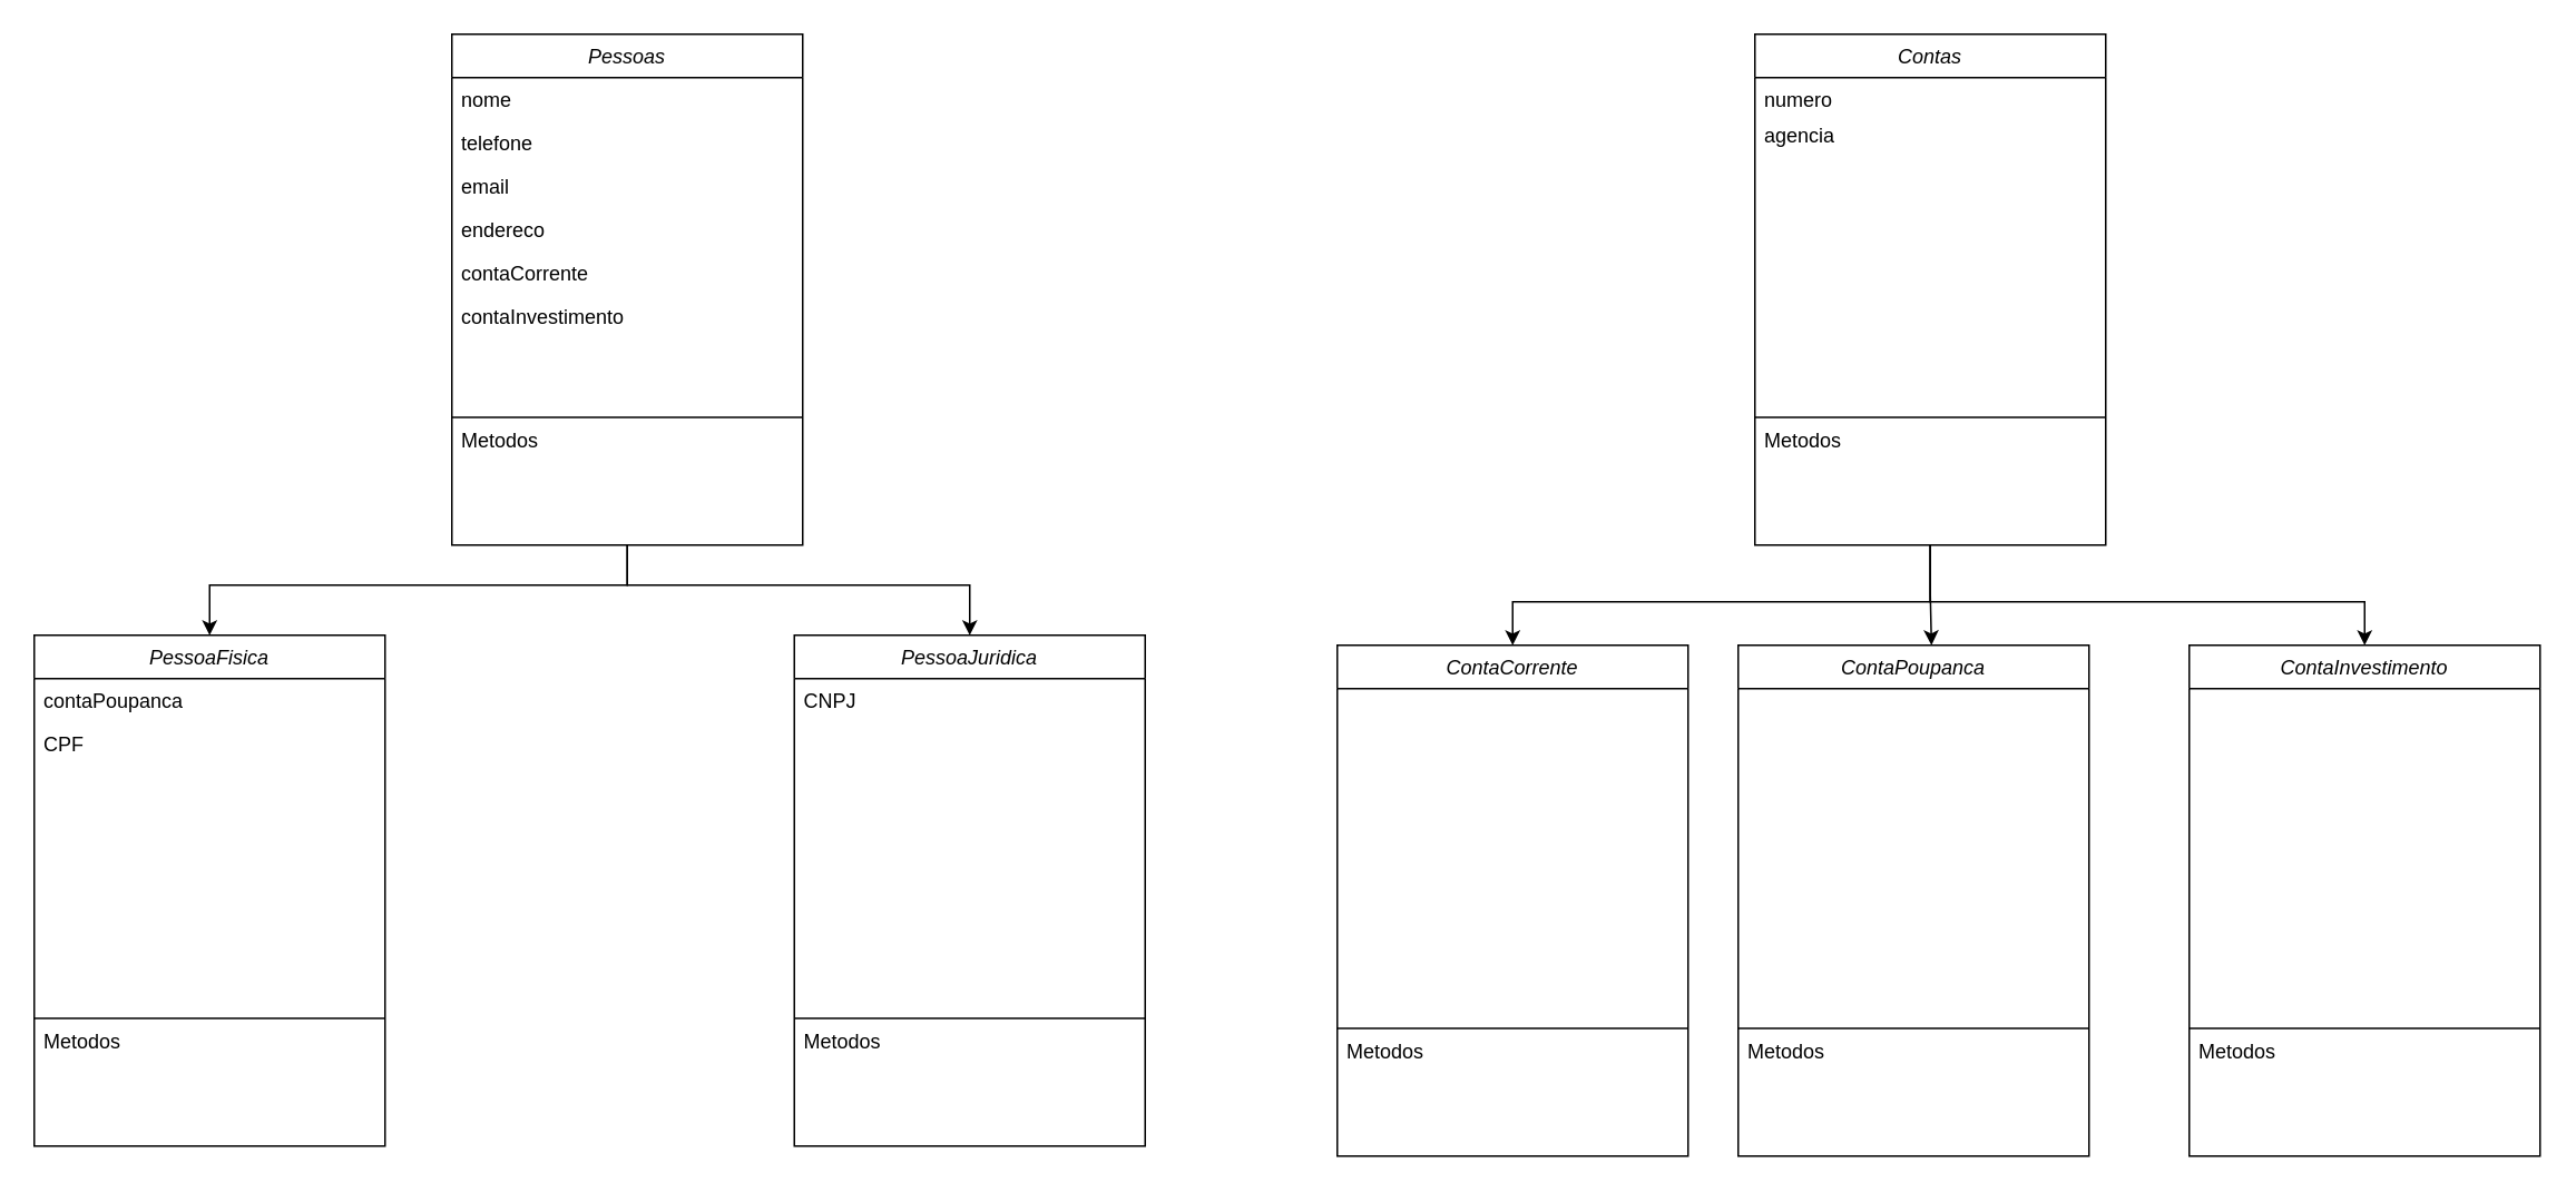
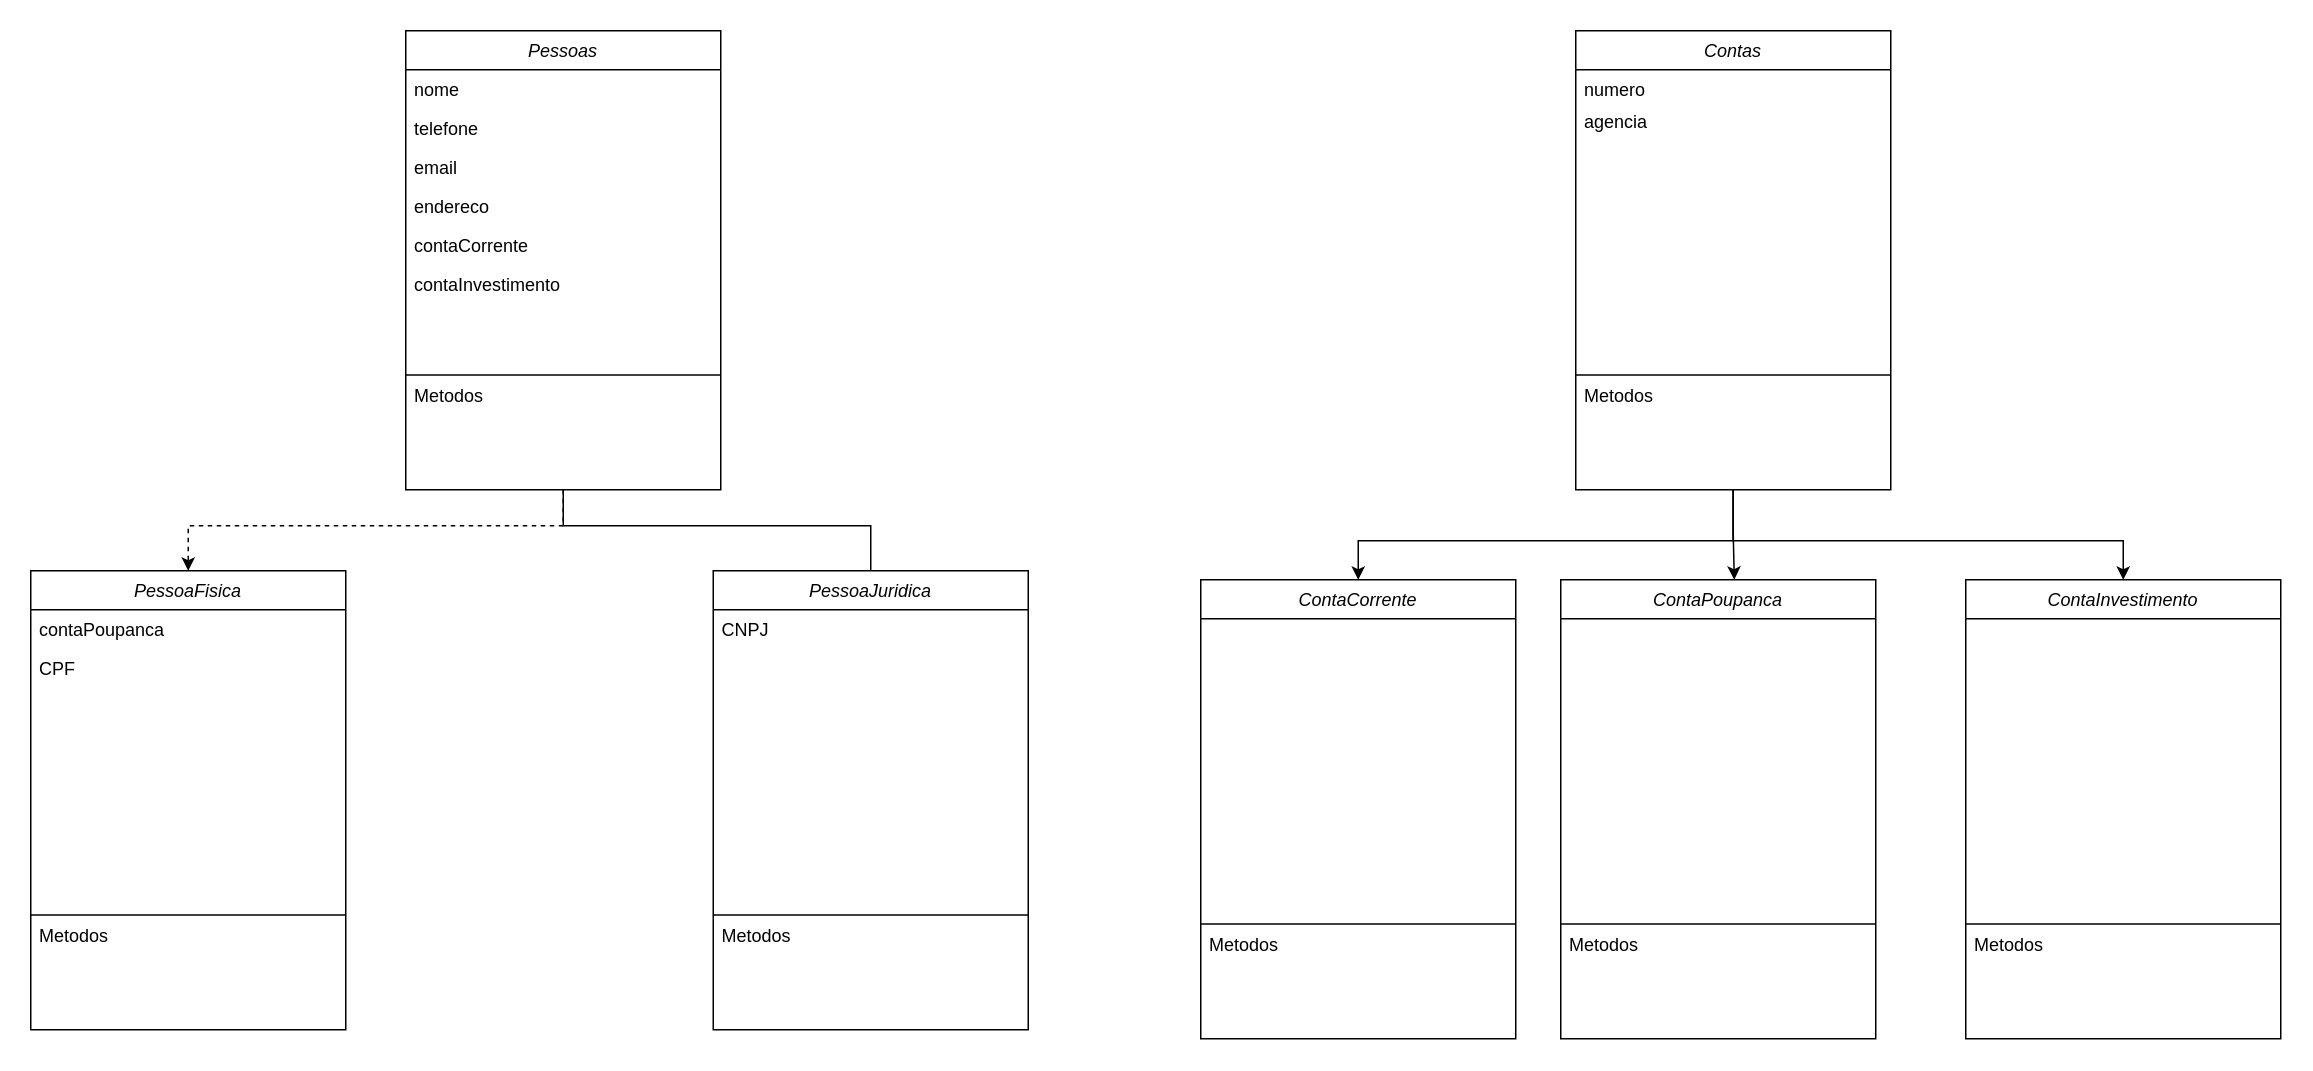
  <mxCell id="0" />
  <mxCell id="1" parent="0" />
- <mxCell id="2" style="edgeStyle=orthogonalEdgeStyle;rounded=0;orthogonalLoop=1;jettySize=auto;html=1;entryX=0.5;entryY=0;entryDx=0;entryDy=0;" edge="1" parent="1" source="4" target="13"><mxGeometry relative="1" as="geometry"><Array as="points"><mxPoint x="375" y="350" /><mxPoint x="125" y="350" /></Array></mxGeometry></mxCell>
- <mxCell id="3" style="edgeStyle=orthogonalEdgeStyle;rounded=0;orthogonalLoop=1;jettySize=auto;html=1;entryX=0.5;entryY=0;entryDx=0;entryDy=0;" edge="1" parent="1" source="4" target="18"><mxGeometry relative="1" as="geometry"><Array as="points"><mxPoint x="375" y="350" /><mxPoint x="580" y="350" /></Array></mxGeometry></mxCell>
+ <mxCell id="2" style="edgeStyle=orthogonalEdgeStyle;rounded=0;orthogonalLoop=1;jettySize=auto;html=1;entryX=0.5;entryY=0;entryDx=0;entryDy=0;dashed=1;" edge="1" parent="1" source="4" target="13"><mxGeometry relative="1" as="geometry"><Array as="points"><mxPoint x="375" y="350" /><mxPoint x="125" y="350" /></Array></mxGeometry></mxCell>
+ <mxCell id="3" style="edgeStyle=orthogonalEdgeStyle;rounded=0;orthogonalLoop=1;jettySize=auto;html=1;entryX=0.5;entryY=0;entryDx=0;entryDy=0;endArrow=none;" edge="1" parent="1" source="4" target="18"><mxGeometry relative="1" as="geometry"><Array as="points"><mxPoint x="375" y="350" /><mxPoint x="580" y="350" /></Array></mxGeometry></mxCell>
  <mxCell id="4" value="Pessoas" style="swimlane;fontStyle=2;align=center;verticalAlign=top;childLayout=stackLayout;horizontal=1;startSize=26;horizontalStack=0;resizeParent=1;resizeLast=0;collapsible=1;marginBottom=0;rounded=0;shadow=0;strokeWidth=1;" parent="1" vertex="1"><mxGeometry x="270" y="20" width="210" height="306" as="geometry"><mxRectangle x="230" y="140" width="160" height="26" as="alternateBounds" /></mxGeometry></mxCell>
  <mxCell id="5" value="nome" style="text;align=left;verticalAlign=top;spacingLeft=4;spacingRight=4;overflow=hidden;rotatable=0;points=[[0,0.5],[1,0.5]];portConstraint=eastwest;" parent="4" vertex="1"><mxGeometry y="26" width="210" height="26" as="geometry" /></mxCell>
  <mxCell id="6" value="telefone" style="text;align=left;verticalAlign=top;spacingLeft=4;spacingRight=4;overflow=hidden;rotatable=0;points=[[0,0.5],[1,0.5]];portConstraint=eastwest;rounded=0;shadow=0;html=0;" parent="4" vertex="1"><mxGeometry y="52" width="210" height="26" as="geometry" /></mxCell>
  <mxCell id="7" value="email" style="text;align=left;verticalAlign=top;spacingLeft=4;spacingRight=4;overflow=hidden;rotatable=0;points=[[0,0.5],[1,0.5]];portConstraint=eastwest;rounded=0;shadow=0;html=0;" parent="4" vertex="1"><mxGeometry y="78" width="210" height="26" as="geometry" /></mxCell>
  <mxCell id="8" value="endereco" style="text;align=left;verticalAlign=top;spacingLeft=4;spacingRight=4;overflow=hidden;rotatable=0;points=[[0,0.5],[1,0.5]];portConstraint=eastwest;rounded=0;shadow=0;html=0;" vertex="1" parent="4"><mxGeometry y="104" width="210" height="26" as="geometry" /></mxCell>
  <mxCell id="9" value="contaCorrente" style="text;align=left;verticalAlign=top;spacingLeft=4;spacingRight=4;overflow=hidden;rotatable=0;points=[[0,0.5],[1,0.5]];portConstraint=eastwest;rounded=0;shadow=0;html=0;" vertex="1" parent="4"><mxGeometry y="130" width="210" height="26" as="geometry" /></mxCell>
  <mxCell id="10" value="contaInvestimento" style="text;align=left;verticalAlign=top;spacingLeft=4;spacingRight=4;overflow=hidden;rotatable=0;points=[[0,0.5],[1,0.5]];portConstraint=eastwest;rounded=0;shadow=0;html=0;" vertex="1" parent="4"><mxGeometry y="156" width="210" height="26" as="geometry" /></mxCell>
  <mxCell id="11" value="" style="endArrow=none;html=1;rounded=0;entryX=1;entryY=0.75;entryDx=0;entryDy=0;exitX=0;exitY=0.75;exitDx=0;exitDy=0;" edge="1" parent="1" source="4" target="4"><mxGeometry width="50" height="50" relative="1" as="geometry"><mxPoint x="420" y="330" as="sourcePoint" /><mxPoint x="470" y="280" as="targetPoint" /></mxGeometry></mxCell>
  <mxCell id="12" value="Metodos" style="text;align=left;verticalAlign=top;spacingLeft=4;spacingRight=4;overflow=hidden;rotatable=0;points=[[0,0.5],[1,0.5]];portConstraint=eastwest;rounded=0;shadow=0;html=0;" vertex="1" parent="1"><mxGeometry x="270" y="250" width="210" height="26" as="geometry" /></mxCell>
  <mxCell id="13" value="PessoaFisica" style="swimlane;fontStyle=2;align=center;verticalAlign=top;childLayout=stackLayout;horizontal=1;startSize=26;horizontalStack=0;resizeParent=1;resizeLast=0;collapsible=1;marginBottom=0;rounded=0;shadow=0;strokeWidth=1;" vertex="1" parent="1"><mxGeometry x="20" y="380" width="210" height="306" as="geometry"><mxRectangle x="230" y="140" width="160" height="26" as="alternateBounds" /></mxGeometry></mxCell>
  <mxCell id="14" value="contaPoupanca" style="text;align=left;verticalAlign=top;spacingLeft=4;spacingRight=4;overflow=hidden;rotatable=0;points=[[0,0.5],[1,0.5]];portConstraint=eastwest;rounded=0;shadow=0;html=0;" vertex="1" parent="13"><mxGeometry y="26" width="210" height="26" as="geometry" /></mxCell>
  <mxCell id="15" value="CPF" style="text;align=left;verticalAlign=top;spacingLeft=4;spacingRight=4;overflow=hidden;rotatable=0;points=[[0,0.5],[1,0.5]];portConstraint=eastwest;rounded=0;shadow=0;html=0;" vertex="1" parent="13"><mxGeometry y="52" width="210" height="26" as="geometry" /></mxCell>
  <mxCell id="16" value="" style="endArrow=none;html=1;rounded=0;entryX=1;entryY=0.75;entryDx=0;entryDy=0;exitX=0;exitY=0.75;exitDx=0;exitDy=0;" edge="1" parent="1" source="13" target="13"><mxGeometry width="50" height="50" relative="1" as="geometry"><mxPoint x="170" y="690" as="sourcePoint" /><mxPoint x="220" y="640" as="targetPoint" /></mxGeometry></mxCell>
  <mxCell id="17" value="Metodos" style="text;align=left;verticalAlign=top;spacingLeft=4;spacingRight=4;overflow=hidden;rotatable=0;points=[[0,0.5],[1,0.5]];portConstraint=eastwest;rounded=0;shadow=0;html=0;" vertex="1" parent="1"><mxGeometry x="20" y="610" width="210" height="26" as="geometry" /></mxCell>
  <mxCell id="18" value="PessoaJuridica" style="swimlane;fontStyle=2;align=center;verticalAlign=top;childLayout=stackLayout;horizontal=1;startSize=26;horizontalStack=0;resizeParent=1;resizeLast=0;collapsible=1;marginBottom=0;rounded=0;shadow=0;strokeWidth=1;" vertex="1" parent="1"><mxGeometry x="475" y="380" width="210" height="306" as="geometry"><mxRectangle x="230" y="140" width="160" height="26" as="alternateBounds" /></mxGeometry></mxCell>
  <mxCell id="19" value="CNPJ" style="text;align=left;verticalAlign=top;spacingLeft=4;spacingRight=4;overflow=hidden;rotatable=0;points=[[0,0.5],[1,0.5]];portConstraint=eastwest;rounded=0;shadow=0;html=0;" vertex="1" parent="18"><mxGeometry y="26" width="210" height="26" as="geometry" /></mxCell>
  <mxCell id="20" value="" style="endArrow=none;html=1;rounded=0;entryX=1;entryY=0.75;entryDx=0;entryDy=0;exitX=0;exitY=0.75;exitDx=0;exitDy=0;" edge="1" parent="1" source="18" target="18"><mxGeometry width="50" height="50" relative="1" as="geometry"><mxPoint x="625" y="690" as="sourcePoint" /><mxPoint x="675" y="640" as="targetPoint" /></mxGeometry></mxCell>
  <mxCell id="21" value="Metodos" style="text;align=left;verticalAlign=top;spacingLeft=4;spacingRight=4;overflow=hidden;rotatable=0;points=[[0,0.5],[1,0.5]];portConstraint=eastwest;rounded=0;shadow=0;html=0;" vertex="1" parent="1"><mxGeometry x="475" y="610" width="210" height="26" as="geometry" /></mxCell>
  <mxCell id="22" value="" style="edgeStyle=orthogonalEdgeStyle;rounded=0;orthogonalLoop=1;jettySize=auto;html=1;entryX=0.551;entryY=0;entryDx=0;entryDy=0;entryPerimeter=0;" edge="1" parent="1" source="25" target="32"><mxGeometry relative="1" as="geometry"><Array as="points" /></mxGeometry></mxCell>
  <mxCell id="23" style="edgeStyle=orthogonalEdgeStyle;rounded=0;orthogonalLoop=1;jettySize=auto;html=1;entryX=0.5;entryY=0;entryDx=0;entryDy=0;" edge="1" parent="1" source="25" target="35"><mxGeometry relative="1" as="geometry"><Array as="points"><mxPoint x="1155" y="360" /><mxPoint x="1415" y="360" /></Array></mxGeometry></mxCell>
  <mxCell id="24" style="edgeStyle=orthogonalEdgeStyle;rounded=0;orthogonalLoop=1;jettySize=auto;html=1;entryX=0.5;entryY=0;entryDx=0;entryDy=0;" edge="1" parent="1" source="25" target="29"><mxGeometry relative="1" as="geometry"><Array as="points"><mxPoint x="1155" y="360" /><mxPoint x="905" y="360" /></Array></mxGeometry></mxCell>
  <mxCell id="25" value="Contas" style="swimlane;fontStyle=2;align=center;verticalAlign=top;childLayout=stackLayout;horizontal=1;startSize=26;horizontalStack=0;resizeParent=1;resizeLast=0;collapsible=1;marginBottom=0;rounded=0;shadow=0;strokeWidth=1;" vertex="1" parent="1"><mxGeometry x="1050" y="20" width="210" height="306" as="geometry"><mxRectangle x="230" y="140" width="160" height="26" as="alternateBounds" /></mxGeometry></mxCell>
  <mxCell id="26" value="numero" style="text;align=left;verticalAlign=top;spacingLeft=4;spacingRight=4;overflow=hidden;rotatable=0;points=[[0,0.5],[1,0.5]];portConstraint=eastwest;" vertex="1" parent="25"><mxGeometry y="26" width="210" height="26" as="geometry" /></mxCell>
  <mxCell id="27" value="" style="endArrow=none;html=1;rounded=0;entryX=1;entryY=0.75;entryDx=0;entryDy=0;exitX=0;exitY=0.75;exitDx=0;exitDy=0;" edge="1" parent="1" source="25" target="25"><mxGeometry width="50" height="50" relative="1" as="geometry"><mxPoint x="1200" y="330" as="sourcePoint" /><mxPoint x="1250" y="280" as="targetPoint" /></mxGeometry></mxCell>
  <mxCell id="28" value="Metodos" style="text;align=left;verticalAlign=top;spacingLeft=4;spacingRight=4;overflow=hidden;rotatable=0;points=[[0,0.5],[1,0.5]];portConstraint=eastwest;rounded=0;shadow=0;html=0;" vertex="1" parent="1"><mxGeometry x="1050" y="250" width="210" height="26" as="geometry" /></mxCell>
  <mxCell id="29" value="ContaCorrente" style="swimlane;fontStyle=2;align=center;verticalAlign=top;childLayout=stackLayout;horizontal=1;startSize=26;horizontalStack=0;resizeParent=1;resizeLast=0;collapsible=1;marginBottom=0;rounded=0;shadow=0;strokeWidth=1;" vertex="1" parent="1"><mxGeometry x="800" y="386" width="210" height="306" as="geometry"><mxRectangle x="230" y="140" width="160" height="26" as="alternateBounds" /></mxGeometry></mxCell>
  <mxCell id="30" value="" style="endArrow=none;html=1;rounded=0;entryX=1;entryY=0.75;entryDx=0;entryDy=0;exitX=0;exitY=0.75;exitDx=0;exitDy=0;" edge="1" parent="1" source="29" target="29"><mxGeometry width="50" height="50" relative="1" as="geometry"><mxPoint x="950" y="696" as="sourcePoint" /><mxPoint x="1000" y="646" as="targetPoint" /></mxGeometry></mxCell>
  <mxCell id="31" value="Metodos" style="text;align=left;verticalAlign=top;spacingLeft=4;spacingRight=4;overflow=hidden;rotatable=0;points=[[0,0.5],[1,0.5]];portConstraint=eastwest;rounded=0;shadow=0;html=0;" vertex="1" parent="1"><mxGeometry x="800" y="616" width="210" height="26" as="geometry" /></mxCell>
  <mxCell id="32" value="ContaPoupanca" style="swimlane;fontStyle=2;align=center;verticalAlign=top;childLayout=stackLayout;horizontal=1;startSize=26;horizontalStack=0;resizeParent=1;resizeLast=0;collapsible=1;marginBottom=0;rounded=0;shadow=0;strokeWidth=1;" vertex="1" parent="1"><mxGeometry x="1040" y="386" width="210" height="306" as="geometry"><mxRectangle x="230" y="140" width="160" height="26" as="alternateBounds" /></mxGeometry></mxCell>
  <mxCell id="33" value="" style="endArrow=none;html=1;rounded=0;entryX=1;entryY=0.75;entryDx=0;entryDy=0;exitX=0;exitY=0.75;exitDx=0;exitDy=0;" edge="1" parent="1" source="32" target="32"><mxGeometry width="50" height="50" relative="1" as="geometry"><mxPoint x="1190" y="696" as="sourcePoint" /><mxPoint x="1240" y="646" as="targetPoint" /></mxGeometry></mxCell>
  <mxCell id="34" value="Metodos" style="text;align=left;verticalAlign=top;spacingLeft=4;spacingRight=4;overflow=hidden;rotatable=0;points=[[0,0.5],[1,0.5]];portConstraint=eastwest;rounded=0;shadow=0;html=0;" vertex="1" parent="1"><mxGeometry x="1040" y="616" width="210" height="26" as="geometry" /></mxCell>
  <mxCell id="35" value="ContaInvestimento" style="swimlane;fontStyle=2;align=center;verticalAlign=top;childLayout=stackLayout;horizontal=1;startSize=26;horizontalStack=0;resizeParent=1;resizeLast=0;collapsible=1;marginBottom=0;rounded=0;shadow=0;strokeWidth=1;" vertex="1" parent="1"><mxGeometry x="1310" y="386" width="210" height="306" as="geometry"><mxRectangle x="230" y="140" width="160" height="26" as="alternateBounds" /></mxGeometry></mxCell>
  <mxCell id="36" value="" style="endArrow=none;html=1;rounded=0;entryX=1;entryY=0.75;entryDx=0;entryDy=0;exitX=0;exitY=0.75;exitDx=0;exitDy=0;" edge="1" parent="1" source="35" target="35"><mxGeometry width="50" height="50" relative="1" as="geometry"><mxPoint x="1460" y="696" as="sourcePoint" /><mxPoint x="1510" y="646" as="targetPoint" /></mxGeometry></mxCell>
  <mxCell id="37" value="Metodos" style="text;align=left;verticalAlign=top;spacingLeft=4;spacingRight=4;overflow=hidden;rotatable=0;points=[[0,0.5],[1,0.5]];portConstraint=eastwest;rounded=0;shadow=0;html=0;" vertex="1" parent="1"><mxGeometry x="1310" y="616" width="210" height="26" as="geometry" /></mxCell>
  <mxCell id="38" value="agencia" style="text;align=left;verticalAlign=top;spacingLeft=4;spacingRight=4;overflow=hidden;rotatable=0;points=[[0,0.5],[1,0.5]];portConstraint=eastwest;" vertex="1" parent="1"><mxGeometry x="1050" y="67" width="210" height="26" as="geometry" /></mxCell>
